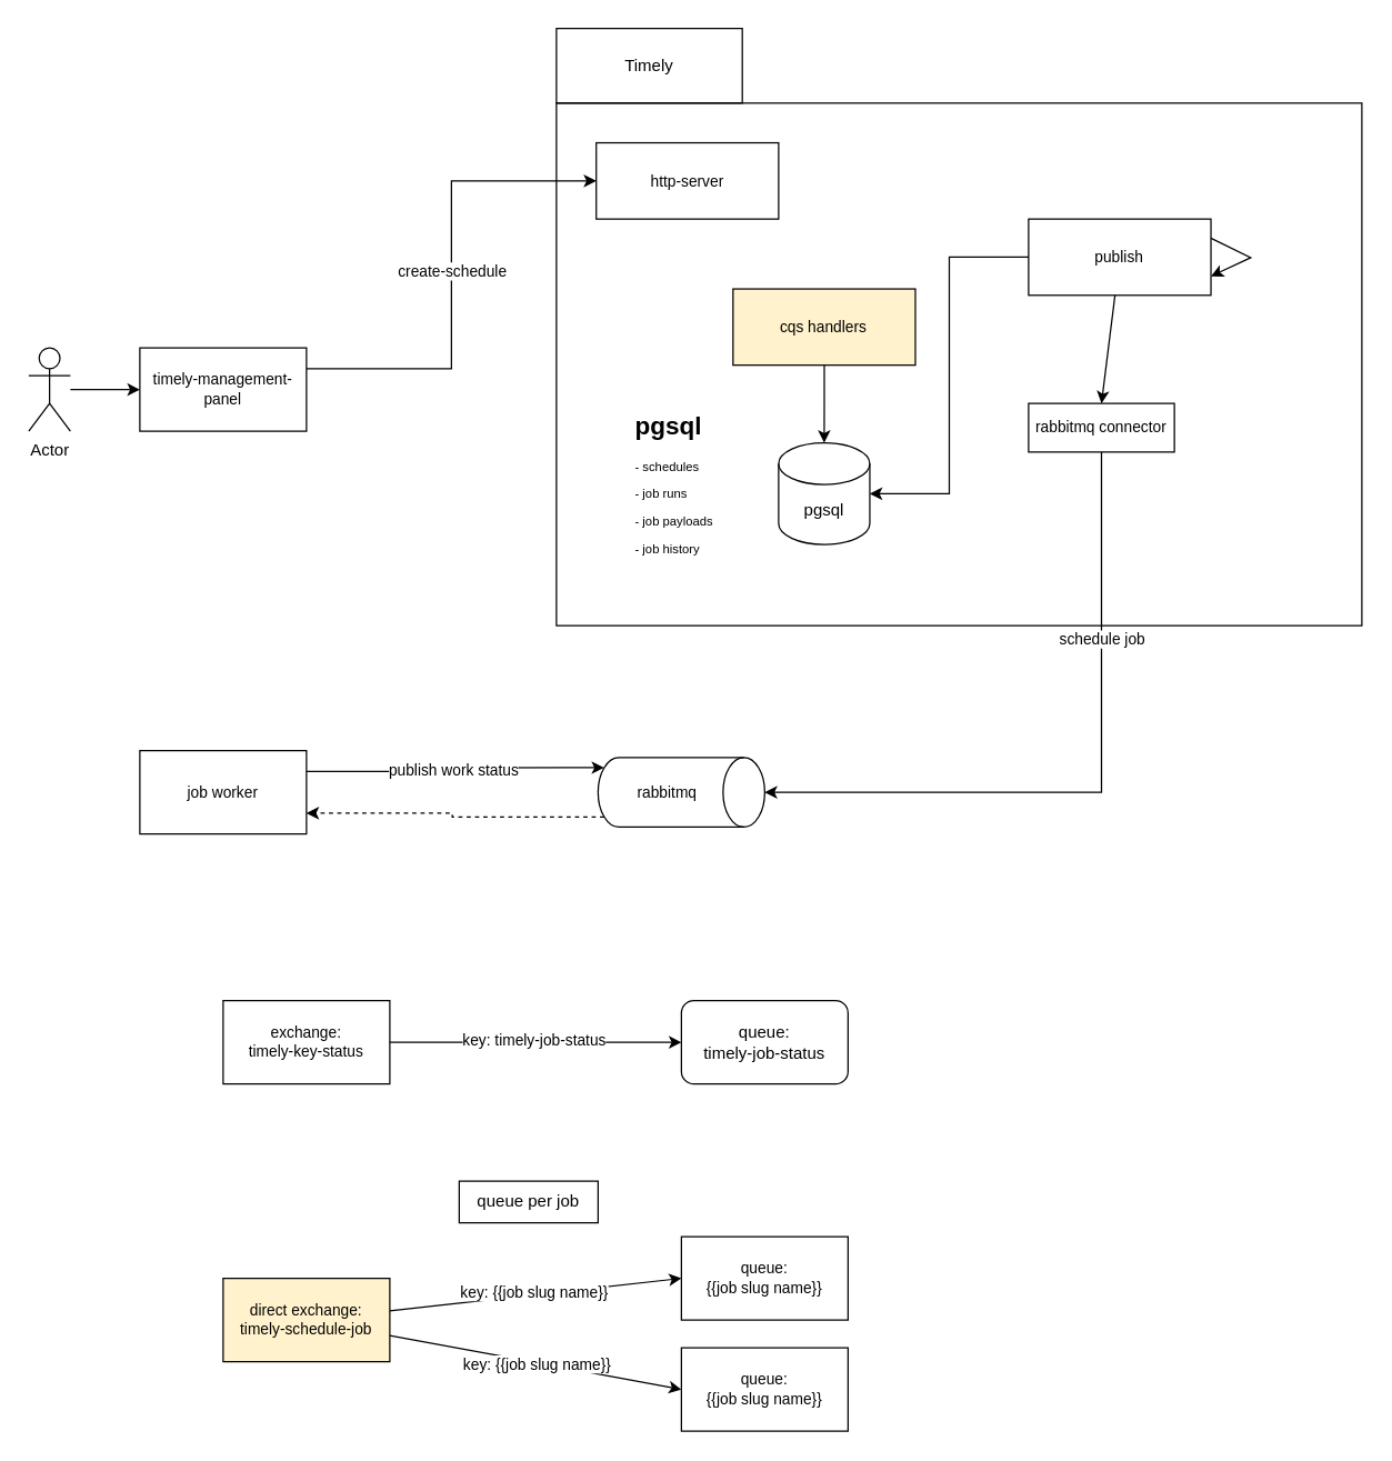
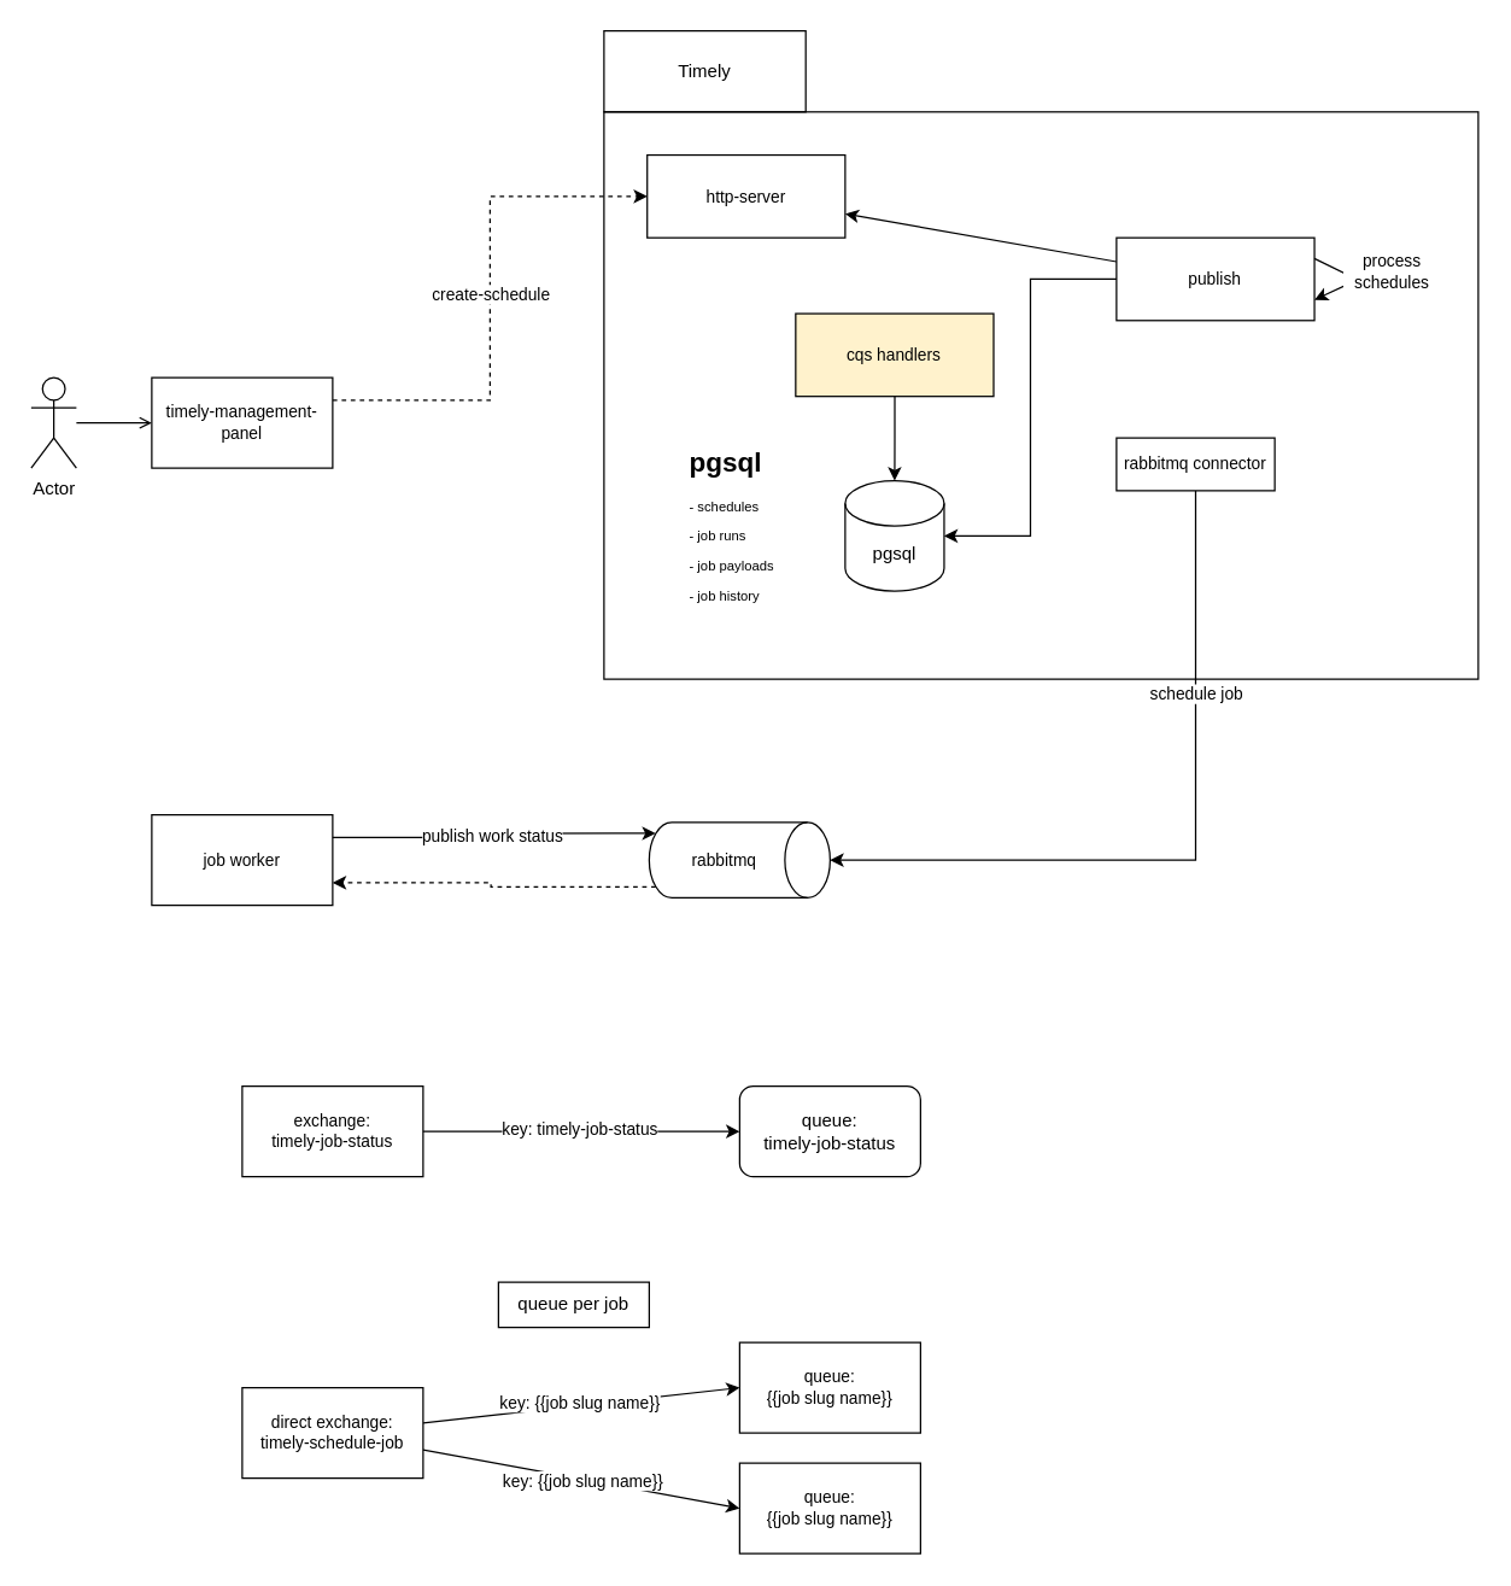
  <mxCell id="0" />
  <mxCell id="1" parent="0" />
- <mxCell id="2" style="edgeStyle=orthogonalEdgeStyle;html=1;rounded=0;curved=0;entryX=0;entryY=0.5;entryDx=0;entryDy=0;exitX=1;exitY=0.25;exitDx=0;exitDy=0;" parent="1" source="4" target="10" edge="1"><mxGeometry relative="1" as="geometry"><mxPoint x="400" y="324.399" as="targetPoint" /><mxPoint x="260" y="319.999" as="sourcePoint" /></mxGeometry></mxCell>
+ <mxCell id="2" style="edgeStyle=orthogonalEdgeStyle;html=1;rounded=0;curved=0;entryX=0;entryY=0.5;entryDx=0;entryDy=0;exitX=1;exitY=0.25;exitDx=0;exitDy=0;dashed=1;" parent="1" source="4" target="10" edge="1"><mxGeometry relative="1" as="geometry"><mxPoint x="400" y="324.399" as="targetPoint" /><mxPoint x="260" y="319.999" as="sourcePoint" /></mxGeometry></mxCell>
  <mxCell id="3" value="create-schedule" style="edgeLabel;html=1;align=center;verticalAlign=middle;resizable=0;points=[];" parent="2" vertex="1" connectable="0"><mxGeometry x="0.017" relative="1" as="geometry"><mxPoint as="offset" /></mxGeometry></mxCell>
  <mxCell id="4" value="timely-management-panel" style="rounded=0;whiteSpace=wrap;html=1;fontSize=11;" parent="1" vertex="1"><mxGeometry x="100" y="250" width="120" height="60" as="geometry" /></mxCell>
- <mxCell id="5" style="edgeStyle=none;html=1;entryX=0;entryY=0.5;entryDx=0;entryDy=0;" parent="1" source="6" target="4" edge="1"><mxGeometry relative="1" as="geometry" /></mxCell>
+ <mxCell id="5" style="edgeStyle=none;html=1;entryX=0;entryY=0.5;entryDx=0;entryDy=0;endArrow=open;" parent="1" source="6" target="4" edge="1"><mxGeometry relative="1" as="geometry" /></mxCell>
  <mxCell id="6" value="Actor" style="shape=umlActor;verticalLabelPosition=bottom;verticalAlign=top;html=1;outlineConnect=0;" parent="1" vertex="1"><mxGeometry x="20" y="250" width="30" height="60" as="geometry" /></mxCell>
  <mxCell id="7" value="" style="group" parent="1" vertex="1" connectable="0"><mxGeometry x="400" y="20" width="580" height="430" as="geometry" /></mxCell>
  <mxCell id="8" value="" style="rounded=0;whiteSpace=wrap;html=1;fontSize=11;labelBackgroundColor=none;textOpacity=0;glass=0;fillColor=none;" parent="7" vertex="1"><mxGeometry y="53.75" width="580" height="376.25" as="geometry" /></mxCell>
  <mxCell id="9" value="Timely" style="text;html=1;align=center;verticalAlign=middle;whiteSpace=wrap;rounded=0;strokeColor=default;" parent="7" vertex="1"><mxGeometry width="133.846" height="53.75" as="geometry" /></mxCell>
  <mxCell id="10" value="http-server" style="rounded=0;whiteSpace=wrap;html=1;fontSize=11;" parent="7" vertex="1"><mxGeometry x="28.68" y="82.34" width="131.321" height="54.894" as="geometry" /></mxCell>
  <mxCell id="11" value="publish" style="rounded=0;whiteSpace=wrap;html=1;fontSize=11;" parent="7" vertex="1"><mxGeometry x="340.005" y="137.234" width="131.321" height="54.894" as="geometry" /></mxCell>
  <mxCell id="12" value="pgsql" style="shape=cylinder3;whiteSpace=wrap;html=1;boundedLbl=1;backgroundOutline=1;size=15;" parent="7" vertex="1"><mxGeometry x="160.0" y="298.4" width="65.66" height="73.191" as="geometry" /></mxCell>
  <mxCell id="13" style="edgeStyle=orthogonalEdgeStyle;shape=connector;curved=0;rounded=0;html=1;entryX=1;entryY=0.5;entryDx=0;entryDy=0;entryPerimeter=0;strokeColor=default;align=center;verticalAlign=middle;fontFamily=Helvetica;fontSize=11;fontColor=default;labelBackgroundColor=default;endArrow=classic;" parent="7" source="11" target="12" edge="1"><mxGeometry relative="1" as="geometry" /></mxCell>
  <mxCell id="14" value="cqs handlers" style="rounded=0;whiteSpace=wrap;html=1;fontSize=11;fillColor=#fff2cc;" parent="7" vertex="1"><mxGeometry x="127.17" y="187.55" width="131.321" height="54.894" as="geometry" /></mxCell>
  <mxCell id="15" style="edgeStyle=orthogonalEdgeStyle;shape=connector;curved=0;rounded=0;html=1;entryX=0.5;entryY=0;entryDx=0;entryDy=0;entryPerimeter=0;strokeColor=default;align=center;verticalAlign=middle;fontFamily=Helvetica;fontSize=11;fontColor=default;labelBackgroundColor=default;endArrow=classic;" parent="7" source="14" target="12" edge="1"><mxGeometry relative="1" as="geometry" /></mxCell>
  <mxCell id="16" value="rabbitmq connector" style="rounded=0;whiteSpace=wrap;html=1;fontSize=11;" parent="7" vertex="1"><mxGeometry x="340.005" y="269.996" width="105" height="35" as="geometry" /></mxCell>
- <mxCell id="17" style="edgeStyle=none;html=1;entryX=0.5;entryY=0;entryDx=0;entryDy=0;" parent="7" source="11" target="16" edge="1"><mxGeometry relative="1" as="geometry" /></mxCell>
+ <mxCell id="17" style="edgeStyle=none;html=1;" parent="7" source="11" target="10" edge="1"><mxGeometry relative="1" as="geometry" /></mxCell>
  <mxCell id="18" style="edgeStyle=orthogonalEdgeStyle;shape=connector;rounded=0;html=1;exitX=1;exitY=0.25;exitDx=0;exitDy=0;entryX=1;entryY=0.75;entryDx=0;entryDy=0;strokeColor=default;align=center;verticalAlign=middle;fontFamily=Helvetica;fontSize=11;fontColor=default;labelBackgroundColor=default;endArrow=classic;" parent="7" source="11" target="11" edge="1"><mxGeometry relative="1" as="geometry"><Array as="points"><mxPoint x="500" y="165" /></Array></mxGeometry></mxCell>
+ <mxCell id="19" value="process schedules" style="text;html=1;align=center;verticalAlign=middle;whiteSpace=wrap;rounded=0;fontFamily=Helvetica;fontSize=11;fontColor=default;labelBackgroundColor=default;" parent="7" vertex="1"><mxGeometry x="489.996" y="146.383" width="65.66" height="27.447" as="geometry" /></mxCell>
  <mxCell id="20" value="&lt;h1 style=&quot;margin-top: 0px;&quot;&gt;pgsql&lt;/h1&gt;&lt;p&gt;- schedules&lt;/p&gt;&lt;p&gt;- job runs&lt;/p&gt;&lt;p&gt;- job payloads&lt;/p&gt;&lt;p&gt;- job history&lt;/p&gt;" style="text;html=1;whiteSpace=wrap;overflow=hidden;rounded=0;fontFamily=Helvetica;fontSize=9;labelBackgroundColor=none;fillColor=none;" parent="7" vertex="1"><mxGeometry x="55" y="270" width="105" height="130" as="geometry" /></mxCell>
  <mxCell id="21" value="job worker" style="rounded=0;whiteSpace=wrap;html=1;fontSize=11;" parent="1" vertex="1"><mxGeometry x="100" y="540" width="120" height="60" as="geometry" /></mxCell>
  <mxCell id="22" value="" style="group" parent="1" vertex="1" connectable="0"><mxGeometry x="430" y="545" width="120" height="50" as="geometry" /></mxCell>
  <mxCell id="23" value="" style="shape=cylinder3;whiteSpace=wrap;html=1;boundedLbl=1;backgroundOutline=1;size=15;fontFamily=Helvetica;fontSize=11;fontColor=default;labelBackgroundColor=default;rotation=90;" parent="22" vertex="1"><mxGeometry x="35" y="-35" width="50" height="120" as="geometry" /></mxCell>
  <mxCell id="24" value="rabbitmq" style="text;html=1;align=center;verticalAlign=middle;whiteSpace=wrap;rounded=0;fontFamily=Helvetica;fontSize=11;fontColor=default;labelBackgroundColor=default;" parent="22" vertex="1"><mxGeometry x="20" y="10" width="60" height="30" as="geometry" /></mxCell>
  <mxCell id="25" style="edgeStyle=orthogonalEdgeStyle;html=1;entryX=0.5;entryY=0;entryDx=0;entryDy=0;entryPerimeter=0;rounded=0;exitX=0.5;exitY=1;exitDx=0;exitDy=0;" parent="1" source="16" target="23" edge="1"><mxGeometry relative="1" as="geometry" /></mxCell>
  <mxCell id="26" value="schedule job" style="edgeLabel;html=1;align=center;verticalAlign=middle;resizable=0;points=[];fontFamily=Helvetica;fontSize=11;fontColor=default;labelBackgroundColor=default;" parent="25" vertex="1" connectable="0"><mxGeometry x="-0.448" relative="1" as="geometry"><mxPoint as="offset" /></mxGeometry></mxCell>
  <mxCell id="27" style="edgeStyle=orthogonalEdgeStyle;shape=connector;rounded=0;html=1;entryX=1;entryY=0.75;entryDx=0;entryDy=0;strokeColor=default;align=center;verticalAlign=middle;fontFamily=Helvetica;fontSize=11;fontColor=default;labelBackgroundColor=default;endArrow=classic;dashed=1;exitX=0.855;exitY=1;exitDx=0;exitDy=-4.35;exitPerimeter=0;" parent="1" source="23" target="21" edge="1"><mxGeometry relative="1" as="geometry" /></mxCell>
  <mxCell id="28" style="edgeStyle=orthogonalEdgeStyle;shape=connector;rounded=0;html=1;entryX=0.145;entryY=1;entryDx=0;entryDy=-4.35;entryPerimeter=0;strokeColor=default;align=center;verticalAlign=middle;fontFamily=Helvetica;fontSize=11;fontColor=default;labelBackgroundColor=default;endArrow=classic;exitX=1;exitY=0.25;exitDx=0;exitDy=0;" parent="1" source="21" target="23" edge="1"><mxGeometry relative="1" as="geometry" /></mxCell>
  <mxCell id="29" value="publish work status" style="edgeLabel;html=1;align=center;verticalAlign=middle;resizable=0;points=[];fontFamily=Helvetica;fontSize=11;fontColor=default;labelBackgroundColor=default;" parent="28" vertex="1" connectable="0"><mxGeometry x="-0.014" relative="1" as="geometry"><mxPoint as="offset" /></mxGeometry></mxCell>
- <mxCell id="30" value="exchange:&lt;div&gt;timely-key-status&lt;/div&gt;" style="rounded=0;whiteSpace=wrap;html=1;fontSize=11;" vertex="1" parent="1"><mxGeometry x="160" y="720" width="120" height="60" as="geometry" /></mxCell>
+ <mxCell id="30" value="exchange:&lt;div&gt;timely-job-status&lt;/div&gt;" style="rounded=0;whiteSpace=wrap;html=1;fontSize=11;" vertex="1" parent="1"><mxGeometry x="160" y="720" width="120" height="60" as="geometry" /></mxCell>
  <mxCell id="31" style="edgeStyle=none;html=1;exitX=1;exitY=0.5;exitDx=0;exitDy=0;" edge="1" parent="1" source="30" target="38"><mxGeometry relative="1" as="geometry"><mxPoint x="370" y="880" as="targetPoint" /></mxGeometry></mxCell>
  <mxCell id="32" value="key: timely-job-status" style="edgeLabel;html=1;align=center;verticalAlign=middle;resizable=0;points=[];" vertex="1" connectable="0" parent="31"><mxGeometry x="-0.022" y="2" relative="1" as="geometry"><mxPoint as="offset" /></mxGeometry></mxCell>
  <mxCell id="33" style="edgeStyle=none;html=1;entryX=0;entryY=0.5;entryDx=0;entryDy=0;" edge="1" parent="1" source="37" target="39"><mxGeometry relative="1" as="geometry" /></mxCell>
  <mxCell id="34" value="key: {{job slug name}}" style="edgeLabel;html=1;align=center;verticalAlign=middle;resizable=0;points=[];" vertex="1" connectable="0" parent="33"><mxGeometry x="-0.015" y="2" relative="1" as="geometry"><mxPoint as="offset" /></mxGeometry></mxCell>
  <mxCell id="35" style="edgeStyle=none;html=1;entryX=0;entryY=0.5;entryDx=0;entryDy=0;" edge="1" parent="1" source="37" target="40"><mxGeometry relative="1" as="geometry" /></mxCell>
  <mxCell id="36" value="key: {{job slug name}}" style="edgeLabel;html=1;align=center;verticalAlign=middle;resizable=0;points=[];" vertex="1" connectable="0" parent="35"><mxGeometry x="0.005" y="-1" relative="1" as="geometry"><mxPoint as="offset" /></mxGeometry></mxCell>
- <mxCell id="37" value="direct exchange:&lt;div&gt;timely-schedule-job&lt;/div&gt;" style="rounded=0;whiteSpace=wrap;html=1;fontSize=11;fillColor=#fff2cc;" vertex="1" parent="1"><mxGeometry x="160" y="920" width="120" height="60" as="geometry" /></mxCell>
+ <mxCell id="37" value="direct exchange:&lt;div&gt;timely-schedule-job&lt;/div&gt;" style="rounded=0;whiteSpace=wrap;html=1;fontSize=11;" vertex="1" parent="1"><mxGeometry x="160" y="920" width="120" height="60" as="geometry" /></mxCell>
  <mxCell id="38" value="queue:&lt;div&gt;timely-job-status&lt;/div&gt;" style="whiteSpace=wrap;html=1;rounded=1;" vertex="1" parent="1"><mxGeometry x="490" y="720" width="120" height="60" as="geometry" /></mxCell>
  <mxCell id="39" value="queue:&lt;div&gt;{{job slug name}}&lt;/div&gt;" style="rounded=0;whiteSpace=wrap;html=1;fontSize=11;" vertex="1" parent="1"><mxGeometry x="490" y="890" width="120" height="60" as="geometry" /></mxCell>
  <mxCell id="40" value="queue:&lt;div&gt;{{job slug name}}&lt;/div&gt;" style="rounded=0;whiteSpace=wrap;html=1;fontSize=11;" vertex="1" parent="1"><mxGeometry x="490" y="970" width="120" height="60" as="geometry" /></mxCell>
  <mxCell id="41" value="queue per job" style="text;html=1;align=center;verticalAlign=middle;whiteSpace=wrap;rounded=0;strokeColor=default;" vertex="1" parent="1"><mxGeometry x="330" y="850" width="100" height="30" as="geometry" /></mxCell>
